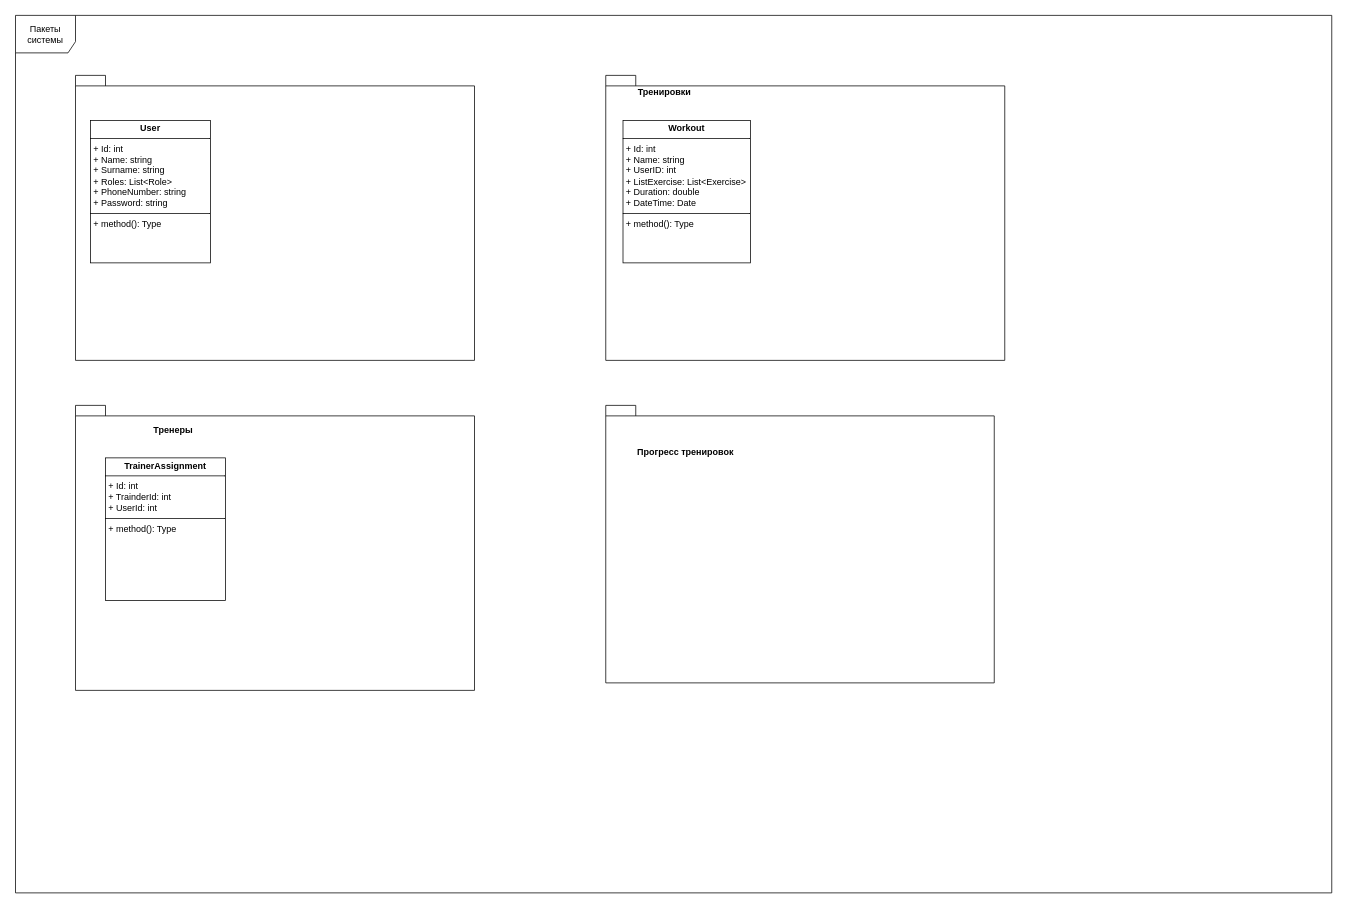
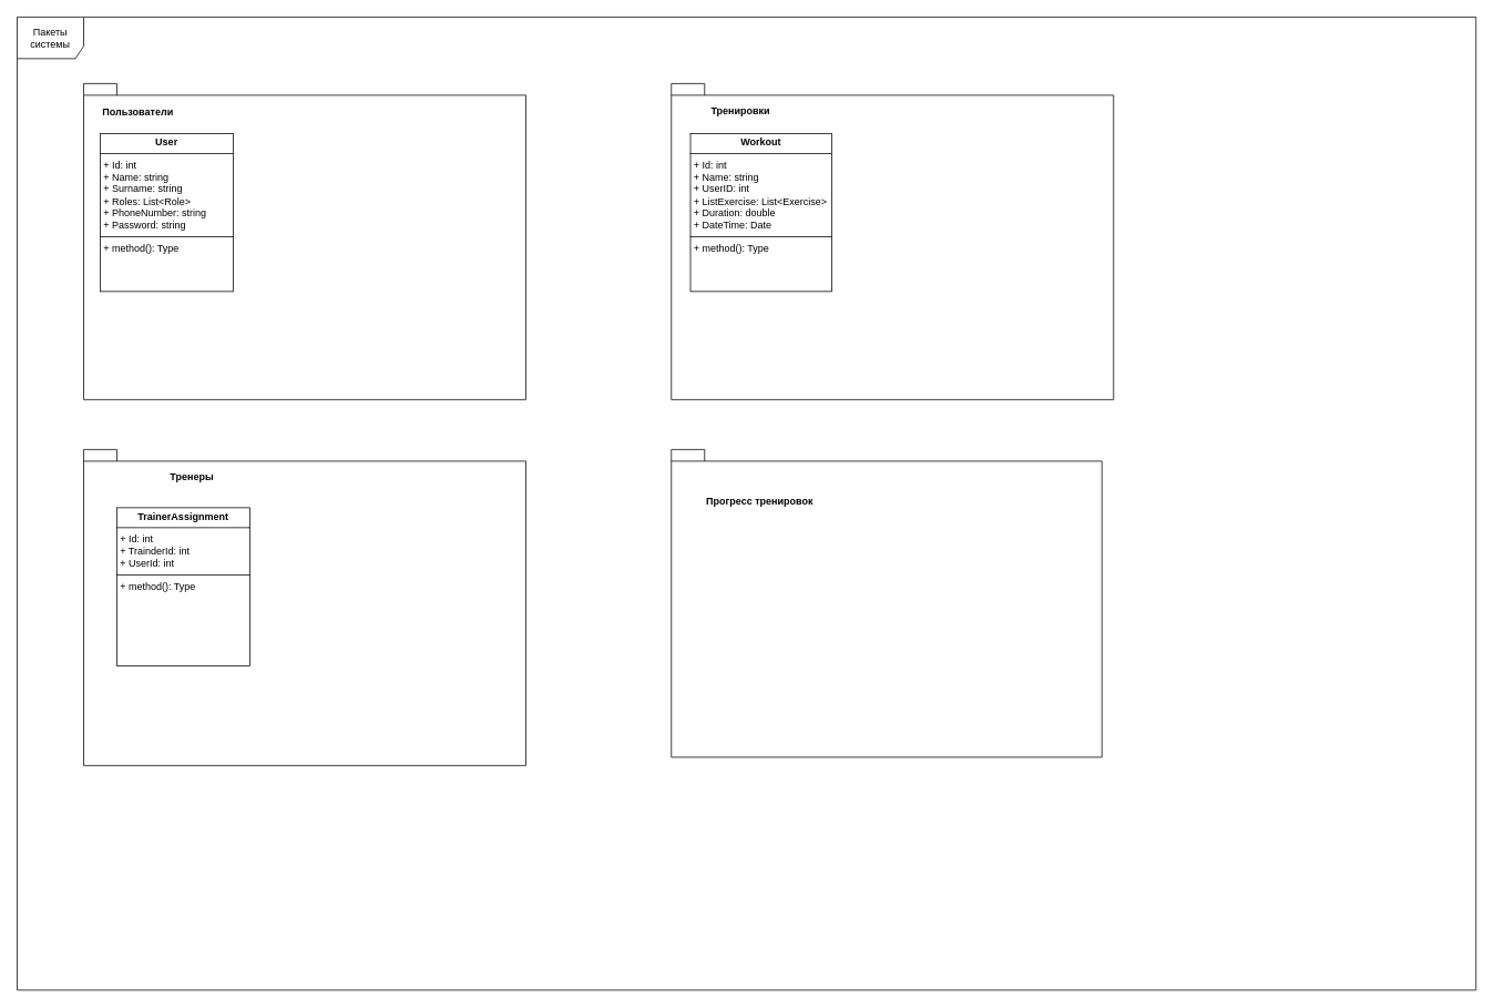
  <mxCell id="0" />
  <mxCell id="1" parent="0" />
  <mxCell id="2" value="Пакеты системы" style="shape=umlFrame;whiteSpace=wrap;html=1;pointerEvents=0;width=80;height=50;" parent="1" vertex="1"><mxGeometry x="20" y="20" width="1755" height="1170" as="geometry" /></mxCell>
  <mxCell id="3" value="" style="group" parent="1" vertex="1" connectable="0"><mxGeometry x="100" y="100" width="532" height="380" as="geometry" /></mxCell>
  <mxCell id="4" value="" style="shape=folder;fontStyle=1;spacingTop=10;tabWidth=40;tabHeight=14;tabPosition=left;html=1;whiteSpace=wrap;" parent="3" vertex="1"><mxGeometry width="532" height="380" as="geometry" /></mxCell>
  <mxCell id="5" value="" style="group" parent="3" vertex="1" connectable="0"><mxGeometry x="10" y="20" width="170" height="230" as="geometry" /></mxCell>
+ <mxCell id="6" value="&lt;b&gt;Пользователи&lt;/b&gt;" style="text;html=1;align=center;verticalAlign=middle;resizable=0;points=[];autosize=1;strokeColor=none;fillColor=none;" parent="5" vertex="1"><mxGeometry width="110" height="30" as="geometry" /></mxCell>
  <mxCell id="7" value="&lt;p style=&quot;margin:0px;margin-top:4px;text-align:center;&quot;&gt;&lt;b&gt;User&lt;/b&gt;&lt;/p&gt;&lt;hr size=&quot;1&quot; style=&quot;border-style:solid;&quot;&gt;&lt;p style=&quot;margin:0px;margin-left:4px;&quot;&gt;+ Id: int&lt;br&gt;+ Name: string&lt;br&gt;+ Surname: string&lt;br&gt;+ Roles: List&amp;lt;Role&amp;gt;&lt;br&gt;+ PhoneNumber: string&lt;br&gt;+ Password: string&lt;/p&gt;&lt;hr size=&quot;1&quot; style=&quot;border-style:solid;&quot;&gt;&lt;p style=&quot;margin:0px;margin-left:4px;&quot;&gt;+ method(): Type&lt;/p&gt;" style="verticalAlign=top;align=left;overflow=fill;html=1;whiteSpace=wrap;" parent="5" vertex="1"><mxGeometry x="10" y="40" width="160" height="190" as="geometry" /></mxCell>
  <mxCell id="8" value="" style="group" parent="1" vertex="1" connectable="0"><mxGeometry x="807" y="100" width="532" height="380" as="geometry" /></mxCell>
  <mxCell id="9" value="" style="shape=folder;fontStyle=1;spacingTop=10;tabWidth=40;tabHeight=14;tabPosition=left;html=1;whiteSpace=wrap;" parent="8" vertex="1"><mxGeometry width="532" height="380" as="geometry" /></mxCell>
- <mxCell id="10" value="Тренировки" style="text;align=center;fontStyle=1;verticalAlign=middle;spacingLeft=3;spacingRight=3;strokeColor=none;rotatable=0;points=[[0,0.5],[1,0.5]];portConstraint=eastwest;html=1;" parent="8" vertex="1"><mxGeometry x="38" y="10" width="80" height="26" as="geometry" /></mxCell>
+ <mxCell id="10" value="Тренировки" style="text;align=center;fontStyle=1;verticalAlign=middle;spacingLeft=3;spacingRight=3;strokeColor=none;rotatable=0;points=[[0,0.5],[1,0.5]];portConstraint=eastwest;html=1;" parent="8" vertex="1"><mxGeometry x="43" y="20" width="80" height="26" as="geometry" /></mxCell>
  <mxCell id="11" value="&lt;p style=&quot;margin:0px;margin-top:4px;text-align:center;&quot;&gt;&lt;b&gt;Workout&lt;/b&gt;&lt;/p&gt;&lt;hr size=&quot;1&quot; style=&quot;border-style:solid;&quot;&gt;&lt;p style=&quot;margin:0px;margin-left:4px;&quot;&gt;+ Id: int&lt;br&gt;+ Name: string&lt;br&gt;+ UserID: int&lt;br&gt;+ ListExercise: List&amp;lt;Exercise&amp;gt;&lt;br&gt;+ Duration: double&lt;br&gt;+ DateTime: Date&lt;/p&gt;&lt;hr size=&quot;1&quot; style=&quot;border-style:solid;&quot;&gt;&lt;p style=&quot;margin:0px;margin-left:4px;&quot;&gt;+ method(): Type&lt;/p&gt;" style="verticalAlign=top;align=left;overflow=fill;html=1;whiteSpace=wrap;" parent="8" vertex="1"><mxGeometry x="23" y="60" width="170" height="190" as="geometry" /></mxCell>
  <mxCell id="12" value="" style="group" parent="1" vertex="1" connectable="0"><mxGeometry x="100" y="540" width="532" height="380" as="geometry" /></mxCell>
  <mxCell id="13" value="" style="shape=folder;fontStyle=1;spacingTop=10;tabWidth=40;tabHeight=14;tabPosition=left;html=1;whiteSpace=wrap;" parent="12" vertex="1"><mxGeometry width="532" height="380" as="geometry" /></mxCell>
  <mxCell id="14" value="Тренеры" style="text;align=center;fontStyle=1;verticalAlign=middle;spacingLeft=3;spacingRight=3;strokeColor=none;rotatable=0;points=[[0,0.5],[1,0.5]];portConstraint=eastwest;html=1;" parent="12" vertex="1"><mxGeometry x="90" y="20" width="80" height="26" as="geometry" /></mxCell>
  <mxCell id="15" value="&lt;p style=&quot;margin:0px;margin-top:4px;text-align:center;&quot;&gt;&lt;b&gt;TrainerAssignment&lt;/b&gt;&lt;/p&gt;&lt;hr size=&quot;1&quot; style=&quot;border-style:solid;&quot;&gt;&lt;p style=&quot;margin:0px;margin-left:4px;&quot;&gt;+ Id: int&lt;br&gt;+ TrainderId: int&lt;br&gt;+ UserId: int&lt;/p&gt;&lt;hr size=&quot;1&quot; style=&quot;border-style:solid;&quot;&gt;&lt;p style=&quot;margin:0px;margin-left:4px;&quot;&gt;+ method(): Type&lt;/p&gt;" style="verticalAlign=top;align=left;overflow=fill;html=1;whiteSpace=wrap;" vertex="1" parent="12"><mxGeometry x="40" y="70" width="160" height="190" as="geometry" /></mxCell>
  <mxCell id="16" value="" style="group" parent="1" vertex="1" connectable="0"><mxGeometry x="807" y="540" width="518" height="370" as="geometry" /></mxCell>
  <mxCell id="17" value="" style="shape=folder;fontStyle=1;spacingTop=10;tabWidth=40;tabHeight=14;tabPosition=left;html=1;whiteSpace=wrap;" parent="16" vertex="1"><mxGeometry width="518" height="370" as="geometry" /></mxCell>
  <mxCell id="18" value="Прогресс тренировок" style="text;align=center;fontStyle=1;verticalAlign=middle;spacingLeft=3;spacingRight=3;strokeColor=none;rotatable=0;points=[[0,0.5],[1,0.5]];portConstraint=eastwest;html=1;" parent="16" vertex="1"><mxGeometry x="33" y="50" width="145" height="26" as="geometry" /></mxCell>
